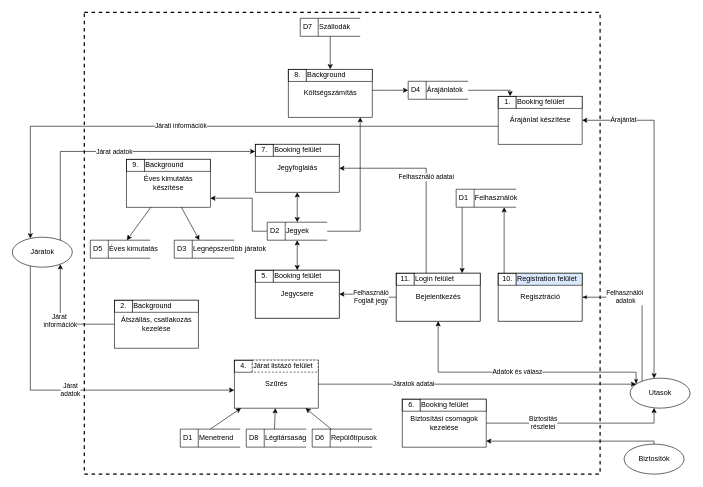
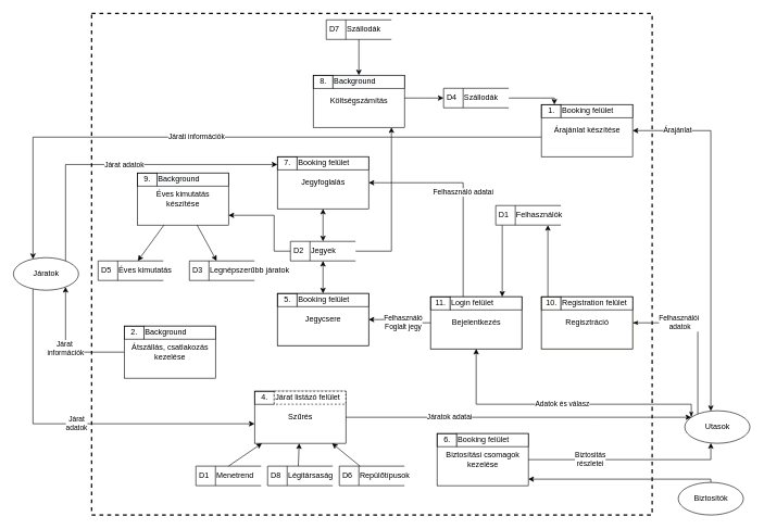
  <mxCell id="0" />
  <mxCell id="1" parent="0" />
  <mxCell id="2" value="" style="rounded=0;whiteSpace=wrap;html=1;strokeColor=#000000;gradientColor=#ffffff;fillColor=none;dashed=1;strokeWidth=2;" parent="1" vertex="1"><mxGeometry x="140" y="20" width="860" height="770" as="geometry" /></mxCell>
  <mxCell id="3" value="" style="group" parent="1" vertex="1" connectable="0"><mxGeometry x="830" y="160" width="140" height="80" as="geometry" /></mxCell>
  <mxCell id="4" value="" style="html=1;dashed=0;whitespace=wrap;rounded=0;sketch=0;strokeColor=#000000;align=left;" parent="3" vertex="1"><mxGeometry width="140" height="80" as="geometry" /></mxCell>
  <mxCell id="5" value="1." style="text;html=1;resizable=0;autosize=1;align=center;verticalAlign=middle;points=[];fillColor=none;rounded=0;sketch=0;strokeColor=#000000;" parent="3" vertex="1"><mxGeometry width="30" height="20" as="geometry" /></mxCell>
  <mxCell id="6" value="Árajánlat készítése" style="text;html=1;resizable=0;autosize=1;align=center;verticalAlign=middle;points=[];fillColor=none;strokeColor=none;rounded=0;sketch=0;" parent="3" vertex="1"><mxGeometry x="10" y="30" width="120" height="20" as="geometry" /></mxCell>
  <mxCell id="7" value="Booking felület" style="rounded=0;whiteSpace=wrap;html=1;sketch=0;strokeColor=#000000;align=left;" parent="3" vertex="1"><mxGeometry x="30.0" width="110" height="20" as="geometry" /></mxCell>
  <mxCell id="8" value="" style="group" parent="1" vertex="1" connectable="0"><mxGeometry x="190" y="500" width="140" height="80" as="geometry" /></mxCell>
  <mxCell id="9" value="" style="html=1;dashed=0;whitespace=wrap;rounded=0;sketch=0;strokeColor=#000000;align=left;" parent="8" vertex="1"><mxGeometry width="140" height="80" as="geometry" /></mxCell>
  <mxCell id="10" value="2." style="text;html=1;resizable=0;autosize=1;align=center;verticalAlign=middle;points=[];fillColor=none;rounded=0;sketch=0;strokeColor=#000000;" parent="8" vertex="1"><mxGeometry width="30" height="20" as="geometry" /></mxCell>
  <mxCell id="11" value="Átszállás, csatlakozás&lt;br&gt;kezelése" style="text;html=1;resizable=0;autosize=1;align=center;verticalAlign=middle;points=[];fillColor=none;strokeColor=none;rounded=0;sketch=0;" parent="8" vertex="1"><mxGeometry x="5" y="25" width="130" height="30" as="geometry" /></mxCell>
  <mxCell id="12" value="" style="rounded=0;whiteSpace=wrap;html=1;sketch=0;strokeColor=#000000;align=left;" parent="8" vertex="1"><mxGeometry x="30" y="20" width="110" as="geometry" /></mxCell>
  <mxCell id="13" value="&#10;&#10;&lt;span style=&quot;color: rgb(0, 0, 0); font-family: helvetica; font-size: 12px; font-style: normal; font-weight: 400; letter-spacing: normal; text-align: center; text-indent: 0px; text-transform: none; word-spacing: 0px; background-color: rgb(248, 249, 250); display: inline; float: none;&quot;&gt;Background&lt;/span&gt;&#10;&#10;" style="rounded=0;whiteSpace=wrap;html=1;sketch=0;strokeColor=#000000;align=left;" parent="8" vertex="1"><mxGeometry x="30" width="110" height="20" as="geometry" /></mxCell>
  <mxCell id="14" value="" style="group" parent="1" vertex="1" connectable="0"><mxGeometry x="390" y="600" width="140" height="80" as="geometry" /></mxCell>
  <mxCell id="15" value="" style="html=1;dashed=0;whitespace=wrap;rounded=0;sketch=0;strokeColor=#000000;align=left;" parent="14" vertex="1"><mxGeometry width="140" height="80" as="geometry" /></mxCell>
  <mxCell id="16" value="4." style="text;html=1;resizable=0;autosize=1;align=center;verticalAlign=middle;points=[];fillColor=none;rounded=0;sketch=0;strokeColor=#000000;" parent="14" vertex="1"><mxGeometry width="30" height="20" as="geometry" /></mxCell>
  <mxCell id="17" value="Szűrés" style="text;html=1;resizable=0;autosize=1;align=center;verticalAlign=middle;points=[];fillColor=none;strokeColor=none;rounded=0;sketch=0;" parent="14" vertex="1"><mxGeometry x="45" y="30" width="50" height="20" as="geometry" /></mxCell>
  <mxCell id="18" value="Járat listázó felület" style="rounded=0;whiteSpace=wrap;html=1;sketch=0;strokeColor=#000000;align=left;dashed=1;" parent="14" vertex="1"><mxGeometry x="30.0" width="110" height="20" as="geometry" /></mxCell>
  <mxCell id="19" value="B" style="group;fillColor=#f5f5f5;fontColor=#333333;strokeColor=#666666;" parent="1" vertex="1" connectable="0"><mxGeometry x="425" y="450" width="140" height="80" as="geometry" /></mxCell>
  <mxCell id="20" value="" style="html=1;dashed=0;whitespace=wrap;rounded=0;sketch=0;strokeColor=#000000;align=left;" parent="19" vertex="1"><mxGeometry width="140" height="80" as="geometry" /></mxCell>
  <mxCell id="21" value="5." style="text;html=1;resizable=0;autosize=1;align=center;verticalAlign=middle;points=[];fillColor=none;rounded=0;sketch=0;strokeColor=#000000;" parent="19" vertex="1"><mxGeometry width="30" height="20" as="geometry" /></mxCell>
  <mxCell id="22" value="Jegycsere" style="text;html=1;resizable=0;autosize=1;align=center;verticalAlign=middle;points=[];fillColor=none;strokeColor=none;rounded=0;sketch=0;" parent="19" vertex="1"><mxGeometry x="35" y="30" width="70" height="20" as="geometry" /></mxCell>
  <mxCell id="23" value="Booking felület" style="rounded=0;whiteSpace=wrap;html=1;sketch=0;strokeColor=#000000;align=left;" parent="19" vertex="1"><mxGeometry x="30.0" width="110" height="20" as="geometry" /></mxCell>
  <mxCell id="24" value="" style="group" parent="1" vertex="1" connectable="0"><mxGeometry x="670" y="665" width="140" height="80" as="geometry" /></mxCell>
  <mxCell id="25" value="" style="html=1;dashed=0;whitespace=wrap;rounded=0;sketch=0;strokeColor=#000000;align=left;" parent="24" vertex="1"><mxGeometry width="140" height="80" as="geometry" /></mxCell>
  <mxCell id="26" value="6." style="text;html=1;resizable=0;autosize=1;align=center;verticalAlign=middle;points=[];fillColor=none;rounded=0;sketch=0;strokeColor=#000000;" parent="24" vertex="1"><mxGeometry width="30" height="20" as="geometry" /></mxCell>
  <mxCell id="27" value="Biztosítási csomagok&lt;br&gt;kezelése" style="text;html=1;resizable=0;autosize=1;align=center;verticalAlign=middle;points=[];fillColor=none;strokeColor=none;rounded=0;sketch=0;" parent="24" vertex="1"><mxGeometry x="5" y="25" width="130" height="30" as="geometry" /></mxCell>
  <mxCell id="28" value="Booking felület" style="rounded=0;whiteSpace=wrap;html=1;sketch=0;strokeColor=#000000;align=left;" parent="24" vertex="1"><mxGeometry x="30.0" width="110" height="20" as="geometry" /></mxCell>
  <mxCell id="29" value="" style="group" parent="1" vertex="1" connectable="0"><mxGeometry x="425" y="240" width="140" height="80" as="geometry" /></mxCell>
  <mxCell id="30" value="" style="html=1;dashed=0;whitespace=wrap;rounded=0;sketch=0;strokeColor=#000000;align=left;" parent="29" vertex="1"><mxGeometry width="140" height="80" as="geometry" /></mxCell>
  <mxCell id="31" value="7." style="text;html=1;resizable=0;autosize=1;align=center;verticalAlign=middle;points=[];fillColor=none;rounded=0;sketch=0;strokeColor=#000000;" parent="29" vertex="1"><mxGeometry width="30" height="20" as="geometry" /></mxCell>
  <mxCell id="32" value="Jegyfoglalás" style="text;html=1;resizable=0;autosize=1;align=center;verticalAlign=middle;points=[];fillColor=none;strokeColor=none;rounded=0;sketch=0;" parent="29" vertex="1"><mxGeometry x="30" y="30" width="80" height="20" as="geometry" /></mxCell>
  <mxCell id="33" value="Booking felület" style="rounded=0;whiteSpace=wrap;html=1;sketch=0;strokeColor=#000000;align=left;" parent="29" vertex="1"><mxGeometry x="30.0" width="110" height="20" as="geometry" /></mxCell>
  <mxCell id="34" value="D1&lt;span style=&quot;white-space: pre&quot;&gt;&#09;&lt;/span&gt;Menetrend&lt;span style=&quot;white-space: pre&quot;&gt;&#09;&lt;/span&gt;" style="html=1;dashed=0;whitespace=wrap;shape=mxgraph.dfd.dataStoreID;align=left;spacingLeft=3;points=[[0,0],[0.5,0],[1,0],[0,0.5],[1,0.5],[0,1],[0.5,1],[1,1]];" parent="1" vertex="1"><mxGeometry x="300" y="715" width="100" height="30" as="geometry" /></mxCell>
  <mxCell id="35" value="D2&lt;span style=&quot;white-space: pre&quot;&gt;&#09;&lt;/span&gt;Jegyek" style="html=1;dashed=0;whitespace=wrap;shape=mxgraph.dfd.dataStoreID;align=left;spacingLeft=3;points=[[0,0],[0.5,0],[1,0],[0,0.5],[1,0.5],[0,1],[0.5,1],[1,1]];" parent="1" vertex="1"><mxGeometry x="445" y="370" width="100" height="30" as="geometry" /></mxCell>
  <mxCell id="36" value="D3&lt;span style=&quot;white-space: pre&quot;&gt;&#09;&lt;/span&gt;Legnépszerűbb járatok" style="html=1;dashed=0;whitespace=wrap;shape=mxgraph.dfd.dataStoreID;align=left;spacingLeft=3;points=[[0,0],[0.5,0],[1,0],[0,0.5],[1,0.5],[0,1],[0.5,1],[1,1]];" parent="1" vertex="1"><mxGeometry x="290" y="400" width="100" height="30" as="geometry" /></mxCell>
- <mxCell id="37" value="D4&lt;span style=&quot;white-space: pre&quot;&gt;&#09;&lt;/span&gt;Árajánlatok" style="html=1;dashed=0;whitespace=wrap;shape=mxgraph.dfd.dataStoreID;align=left;spacingLeft=3;points=[[0,0],[0.5,0],[1,0],[0,0.5],[1,0.5],[0,1],[0.5,1],[1,1]];" parent="1" vertex="1"><mxGeometry x="680" y="135" width="100" height="30" as="geometry" /></mxCell>
+ <mxCell id="37" value="D4&lt;span style=&quot;white-space: pre&quot;&gt;&#09;&lt;/span&gt;Szállodák" style="html=1;dashed=0;whitespace=wrap;shape=mxgraph.dfd.dataStoreID;align=left;spacingLeft=3;points=[[0,0],[0.5,0],[1,0],[0,0.5],[1,0.5],[0,1],[0.5,1],[1,1]];" parent="1" vertex="1"><mxGeometry x="680" y="135" width="100" height="30" as="geometry" /></mxCell>
  <mxCell id="38" value="D5&lt;span style=&quot;white-space: pre&quot;&gt;&#09;&lt;/span&gt;Éves kimutatás" style="html=1;dashed=0;whitespace=wrap;shape=mxgraph.dfd.dataStoreID;align=left;spacingLeft=3;points=[[0,0],[0.5,0],[1,0],[0,0.5],[1,0.5],[0,1],[0.5,1],[1,1]];" parent="1" vertex="1"><mxGeometry x="150" y="400" width="100" height="30" as="geometry" /></mxCell>
  <mxCell id="39" value="D6&lt;span style=&quot;white-space: pre&quot;&gt;&#09;&lt;/span&gt;Repülőtípusok" style="html=1;dashed=0;whitespace=wrap;shape=mxgraph.dfd.dataStoreID;align=left;spacingLeft=3;points=[[0,0],[0.5,0],[1,0],[0,0.5],[1,0.5],[0,1],[0.5,1],[1,1]];" parent="1" vertex="1"><mxGeometry x="520" y="715" width="100" height="30" as="geometry" /></mxCell>
  <mxCell id="40" value="D7&lt;span style=&quot;white-space: pre&quot;&gt;&#09;&lt;/span&gt;Szállodák" style="html=1;dashed=0;whitespace=wrap;shape=mxgraph.dfd.dataStoreID;align=left;spacingLeft=3;points=[[0,0],[0.5,0],[1,0],[0,0.5],[1,0.5],[0,1],[0.5,1],[1,1]];" parent="1" vertex="1"><mxGeometry x="500" y="30" width="100" height="30" as="geometry" /></mxCell>
  <mxCell id="41" value="Utasok" style="shape=ellipse;html=1;dashed=0;whitespace=wrap;perimeter=ellipsePerimeter;" parent="1" vertex="1"><mxGeometry x="1050" y="630" width="100" height="50" as="geometry" /></mxCell>
  <mxCell id="42" value="Járatok" style="shape=ellipse;html=1;dashed=0;whitespace=wrap;perimeter=ellipsePerimeter;" parent="1" vertex="1"><mxGeometry x="20" y="395" width="100" height="50" as="geometry" /></mxCell>
  <mxCell id="43" value="D8&lt;span style=&quot;white-space: pre&quot;&gt;&#09;&lt;/span&gt;Légitársaság" style="html=1;dashed=0;whitespace=wrap;shape=mxgraph.dfd.dataStoreID;align=left;spacingLeft=3;points=[[0,0],[0.5,0],[1,0],[0,0.5],[1,0.5],[0,1],[0.5,1],[1,1]];" parent="1" vertex="1"><mxGeometry x="410" y="715" width="100" height="30" as="geometry" /></mxCell>
  <mxCell id="44" value="Biztosítók" style="shape=ellipse;html=1;dashed=0;whitespace=wrap;perimeter=ellipsePerimeter;" parent="1" vertex="1"><mxGeometry x="1040" y="740" width="100" height="50" as="geometry" /></mxCell>
  <mxCell id="45" value="" style="endArrow=classic;html=1;rounded=0;edgeStyle=orthogonalEdgeStyle;" parent="1" source="44" target="25" edge="1"><mxGeometry width="50" height="50" relative="1" as="geometry"><mxPoint x="820" y="665" as="sourcePoint" /><mxPoint x="680" y="695" as="targetPoint" /><Array as="points"><mxPoint x="1090" y="735" /></Array></mxGeometry></mxCell>
  <mxCell id="46" value="Biztositás&lt;br&gt;részletei" style="endArrow=classic;html=1;rounded=0;edgeStyle=orthogonalEdgeStyle;" parent="1" source="25" target="41" edge="1"><mxGeometry x="-0.375" width="50" height="50" relative="1" as="geometry"><mxPoint x="730" y="785" as="sourcePoint" /><mxPoint x="980" y="675" as="targetPoint" /><Array as="points"><mxPoint x="1090" y="705" /></Array><mxPoint as="offset" /></mxGeometry></mxCell>
  <mxCell id="47" value="" style="html=1;dashed=0;whitespace=wrap;rounded=0;sketch=0;strokeColor=#000000;align=left;" parent="1" vertex="1"><mxGeometry x="480" y="115" width="140" height="80" as="geometry" /></mxCell>
  <mxCell id="48" value="8." style="text;html=1;resizable=0;autosize=1;align=center;verticalAlign=middle;points=[];fillColor=none;rounded=0;sketch=0;strokeColor=#000000;" parent="1" vertex="1"><mxGeometry x="480" y="115" width="30" height="20" as="geometry" /></mxCell>
  <mxCell id="49" value="Költségszámítás" style="text;html=1;resizable=0;autosize=1;align=center;verticalAlign=middle;points=[];fillColor=none;strokeColor=none;rounded=0;sketch=0;" parent="1" vertex="1"><mxGeometry x="500" y="145" width="100" height="20" as="geometry" /></mxCell>
  <mxCell id="50" value="&#10;&#10;&lt;span style=&quot;color: rgb(0, 0, 0); font-family: helvetica; font-size: 12px; font-style: normal; font-weight: 400; letter-spacing: normal; text-align: center; text-indent: 0px; text-transform: none; word-spacing: 0px; background-color: rgb(248, 249, 250); display: inline; float: none;&quot;&gt;Background&lt;/span&gt;&#10;&#10;" style="rounded=0;whiteSpace=wrap;html=1;sketch=0;strokeColor=#000000;align=left;" parent="1" vertex="1"><mxGeometry x="510" y="115" width="110" height="20" as="geometry" /></mxCell>
  <mxCell id="51" value="" style="endArrow=classic;startArrow=classic;html=1;rounded=0;edgeStyle=orthogonalEdgeStyle;" parent="1" source="35" target="30" edge="1"><mxGeometry x="-1" y="-582" width="50" height="50" relative="1" as="geometry"><mxPoint x="410" y="580" as="sourcePoint" /><mxPoint x="460" y="530" as="targetPoint" /><mxPoint x="-32" y="190" as="offset" /></mxGeometry></mxCell>
  <mxCell id="52" value="" style="endArrow=classic;startArrow=classic;html=1;rounded=0;" parent="1" source="20" target="35" edge="1"><mxGeometry width="50" height="50" relative="1" as="geometry"><mxPoint x="480" y="650" as="sourcePoint" /><mxPoint x="560" y="590" as="targetPoint" /></mxGeometry></mxCell>
  <mxCell id="53" value="Járat adatok" style="endArrow=none;html=1;rounded=0;edgeStyle=orthogonalEdgeStyle;endFill=0;startArrow=classic;startFill=1;" parent="1" source="30" target="42" edge="1"><mxGeometry x="-0.006" width="50" height="50" relative="1" as="geometry"><mxPoint x="500" y="577" as="sourcePoint" /><mxPoint x="260" y="510" as="targetPoint" /><Array as="points"><mxPoint x="100" y="252" /></Array><mxPoint as="offset" /></mxGeometry></mxCell>
  <mxCell id="54" value="Járati információk" style="endArrow=classic;html=1;rounded=0;edgeStyle=orthogonalEdgeStyle;" parent="1" source="4" target="42" edge="1"><mxGeometry x="0.096" width="50" height="50" relative="1" as="geometry"><mxPoint x="120" y="550" as="sourcePoint" /><mxPoint x="170" y="500" as="targetPoint" /><Array as="points"><mxPoint x="50" y="210" /></Array><mxPoint x="1" as="offset" /></mxGeometry></mxCell>
  <mxCell id="55" value="Járat&amp;nbsp;&lt;br&gt;információk" style="endArrow=classic;html=1;rounded=0;edgeStyle=orthogonalEdgeStyle;" parent="1" source="9" target="42" edge="1"><mxGeometry width="50" height="50" relative="1" as="geometry"><mxPoint x="0" y="550" as="sourcePoint" /><mxPoint x="80" y="510" as="targetPoint" /><Array as="points"><mxPoint x="100" y="540" /></Array></mxGeometry></mxCell>
  <mxCell id="56" value="" style="endArrow=classic;html=1;rounded=0;edgeStyle=orthogonalEdgeStyle;" parent="1" source="47" target="37" edge="1"><mxGeometry width="50" height="50" relative="1" as="geometry"><mxPoint x="485" y="36" as="sourcePoint" /><mxPoint x="485" y="35" as="targetPoint" /><Array as="points"><mxPoint x="640" y="150" /><mxPoint x="640" y="150" /></Array></mxGeometry></mxCell>
  <mxCell id="57" value="" style="endArrow=classic;html=1;rounded=0;edgeStyle=orthogonalEdgeStyle;" parent="1" source="40" target="47" edge="1"><mxGeometry width="50" height="50" relative="1" as="geometry"><mxPoint x="529" y="75" as="sourcePoint" /><mxPoint x="545" y="120" as="targetPoint" /></mxGeometry></mxCell>
  <mxCell id="58" value="Background" style="group" parent="1" vertex="1" connectable="0"><mxGeometry x="210" y="265" width="140" height="80" as="geometry" /></mxCell>
  <mxCell id="59" value="" style="html=1;dashed=0;whitespace=wrap;rounded=0;sketch=0;strokeColor=#000000;align=left;" parent="58" vertex="1"><mxGeometry width="140" height="80" as="geometry" /></mxCell>
  <mxCell id="60" value="9." style="text;html=1;resizable=0;autosize=1;align=center;verticalAlign=middle;points=[];fillColor=none;rounded=0;sketch=0;strokeColor=#000000;" parent="58" vertex="1"><mxGeometry width="30" height="20" as="geometry" /></mxCell>
  <mxCell id="61" value="Éves kimutatás&lt;br&gt;készítése" style="text;html=1;resizable=0;autosize=1;align=center;verticalAlign=middle;points=[];fillColor=none;strokeColor=none;rounded=0;sketch=0;" parent="58" vertex="1"><mxGeometry x="20" y="25" width="100" height="30" as="geometry" /></mxCell>
  <mxCell id="62" value="&#10;&#10;&lt;span style=&quot;color: rgb(0, 0, 0); font-family: helvetica; font-size: 12px; font-style: normal; font-weight: 400; letter-spacing: normal; text-align: center; text-indent: 0px; text-transform: none; word-spacing: 0px; background-color: rgb(248, 249, 250); display: inline; float: none;&quot;&gt;Background&lt;/span&gt;&#10;&#10;" style="rounded=0;whiteSpace=wrap;html=1;sketch=0;strokeColor=#000000;align=left;" parent="58" vertex="1"><mxGeometry x="30.0" width="110" height="20" as="geometry" /></mxCell>
  <mxCell id="63" value="" style="endArrow=classic;html=1;rounded=0;edgeStyle=orthogonalEdgeStyle;" parent="1" source="35" target="59" edge="1"><mxGeometry width="50" height="50" relative="1" as="geometry"><mxPoint x="560" y="450" as="sourcePoint" /><mxPoint x="550" y="360" as="targetPoint" /><Array as="points"><mxPoint x="420" y="385" /><mxPoint x="420" y="330" /></Array></mxGeometry></mxCell>
  <mxCell id="64" value="" style="endArrow=classic;html=1;rounded=0;" parent="1" source="59" target="38" edge="1"><mxGeometry x="0.636" y="16" width="50" height="50" relative="1" as="geometry"><mxPoint x="-120" y="455" as="sourcePoint" /><mxPoint x="366" y="240" as="targetPoint" /><mxPoint as="offset" /></mxGeometry></mxCell>
  <mxCell id="65" value="" style="endArrow=classic;html=1;rounded=0;" parent="1" source="59" target="36" edge="1"><mxGeometry width="50" height="50" relative="1" as="geometry"><mxPoint x="380" y="360" as="sourcePoint" /><mxPoint x="260" y="350" as="targetPoint" /></mxGeometry></mxCell>
  <mxCell id="66" value="" style="endArrow=classic;html=1;rounded=0;exitX=0.471;exitY=-0.007;exitDx=0;exitDy=0;exitPerimeter=0;" parent="1" source="43" target="15" edge="1"><mxGeometry width="50" height="50" relative="1" as="geometry"><mxPoint x="137" y="705" as="sourcePoint" /><mxPoint x="200" y="675" as="targetPoint" /></mxGeometry></mxCell>
  <mxCell id="67" value="" style="endArrow=classic;html=1;rounded=0;" parent="1" source="39" target="15" edge="1"><mxGeometry width="50" height="50" relative="1" as="geometry"><mxPoint x="250" y="695" as="sourcePoint" /><mxPoint x="290" y="665" as="targetPoint" /></mxGeometry></mxCell>
  <mxCell id="68" value="" style="endArrow=classic;html=1;rounded=0;edgeStyle=orthogonalEdgeStyle;" parent="1" source="35" target="47" edge="1"><mxGeometry width="50" height="50" relative="1" as="geometry"><mxPoint x="600" y="230" as="sourcePoint" /><mxPoint x="570" y="250" as="targetPoint" /><Array as="points"><mxPoint x="600" y="385" /></Array></mxGeometry></mxCell>
  <mxCell id="69" value="" style="endArrow=classic;html=1;rounded=0;edgeStyle=orthogonalEdgeStyle;" parent="1" source="37" target="4" edge="1"><mxGeometry x="-0.006" width="50" height="50" relative="1" as="geometry"><mxPoint x="770" y="250" as="sourcePoint" /><mxPoint x="820" y="190" as="targetPoint" /><Array as="points"><mxPoint x="850" y="150" /></Array><mxPoint as="offset" /></mxGeometry></mxCell>
  <mxCell id="70" value="Árajánlat" style="endArrow=classic;html=1;rounded=0;startArrow=classic;startFill=1;edgeStyle=orthogonalEdgeStyle;" parent="1" source="41" target="4" edge="1"><mxGeometry x="0.75" width="50" height="50" relative="1" as="geometry"><mxPoint x="780" y="620" as="sourcePoint" /><mxPoint x="831.88" y="400.24" as="targetPoint" /><Array as="points"><mxPoint x="1090" y="200" /></Array><mxPoint as="offset" /></mxGeometry></mxCell>
  <mxCell id="71" value="" style="endArrow=classic;html=1;rounded=0;exitX=0.5;exitY=0;exitDx=0;exitDy=0;" parent="1" source="34" target="15" edge="1"><mxGeometry width="50" height="50" relative="1" as="geometry"><mxPoint x="50" y="725" as="sourcePoint" /><mxPoint x="50" y="515" as="targetPoint" /></mxGeometry></mxCell>
  <mxCell id="72" value="" style="endArrow=classic;html=1;rounded=0;edgeStyle=orthogonalEdgeStyle;" parent="1" source="15" target="41" edge="1"><mxGeometry width="50" height="50" relative="1" as="geometry"><mxPoint x="240" y="575" as="sourcePoint" /><mxPoint x="310" y="545" as="targetPoint" /><Array as="points"><mxPoint x="910" y="640" /><mxPoint x="910" y="640" /></Array></mxGeometry></mxCell>
  <mxCell id="73" value="Járatok adatai" style="edgeLabel;html=1;align=center;verticalAlign=middle;resizable=0;points=[];" parent="72" vertex="1" connectable="0"><mxGeometry x="-0.402" y="1" relative="1" as="geometry"><mxPoint as="offset" /></mxGeometry></mxCell>
  <mxCell id="74" value="Járat&lt;br&gt;adatok" style="endArrow=classic;html=1;rounded=0;edgeStyle=orthogonalEdgeStyle;" parent="1" source="42" target="15" edge="1"><mxGeometry width="50" height="50" relative="1" as="geometry"><mxPoint x="140" y="600" as="sourcePoint" /><mxPoint x="190" y="550" as="targetPoint" /><Array as="points"><mxPoint x="50" y="650" /></Array></mxGeometry></mxCell>
  <mxCell id="75" value="" style="group;fillColor=none;strokeColor=#82b366;" parent="1" vertex="1" connectable="0"><mxGeometry x="830" y="455" width="140" height="80" as="geometry" /></mxCell>
  <mxCell id="76" value="" style="html=1;dashed=0;whitespace=wrap;rounded=0;sketch=0;strokeColor=#000000;align=left;" parent="75" vertex="1"><mxGeometry width="140" height="80" as="geometry" /></mxCell>
  <mxCell id="77" value="10." style="text;html=1;resizable=0;autosize=1;align=center;verticalAlign=middle;points=[];fillColor=none;rounded=0;sketch=0;strokeColor=#000000;" parent="75" vertex="1"><mxGeometry width="30" height="20" as="geometry" /></mxCell>
  <mxCell id="78" value="Regisztráció" style="text;html=1;resizable=0;autosize=1;align=center;verticalAlign=middle;points=[];fillColor=none;strokeColor=none;rounded=0;sketch=0;" parent="75" vertex="1"><mxGeometry x="30" y="30" width="80" height="20" as="geometry" /></mxCell>
- <mxCell id="79" value="Registration felület" style="rounded=0;whiteSpace=wrap;html=1;sketch=0;strokeColor=#000000;align=left;fillColor=#dae8fc;" parent="75" vertex="1"><mxGeometry x="30.0" width="110" height="20" as="geometry" /></mxCell>
+ <mxCell id="79" value="Registration felület" style="rounded=0;whiteSpace=wrap;html=1;sketch=0;strokeColor=#000000;align=left;" parent="75" vertex="1"><mxGeometry x="30.0" width="110" height="20" as="geometry" /></mxCell>
  <mxCell id="80" value="" style="group;fillColor=none;strokeColor=#9673a6;" parent="1" vertex="1" connectable="0"><mxGeometry x="660" y="455" width="140" height="80" as="geometry" /></mxCell>
  <mxCell id="81" value="" style="html=1;dashed=0;whitespace=wrap;rounded=0;sketch=0;strokeColor=#000000;align=left;" parent="80" vertex="1"><mxGeometry width="140" height="80" as="geometry" /></mxCell>
  <mxCell id="82" value="11." style="text;html=1;resizable=0;autosize=1;align=center;verticalAlign=middle;points=[];fillColor=none;rounded=0;sketch=0;strokeColor=#000000;" parent="80" vertex="1"><mxGeometry width="30" height="20" as="geometry" /></mxCell>
  <mxCell id="83" value="Bejelentkezés" style="text;html=1;resizable=0;autosize=1;align=center;verticalAlign=middle;points=[];fillColor=none;strokeColor=none;rounded=0;sketch=0;" parent="80" vertex="1"><mxGeometry x="25" y="30" width="90" height="20" as="geometry" /></mxCell>
  <mxCell id="84" value="Login felület" style="rounded=0;whiteSpace=wrap;html=1;sketch=0;strokeColor=#000000;align=left;" parent="80" vertex="1"><mxGeometry x="30.0" width="110" height="20" as="geometry" /></mxCell>
  <mxCell id="85" value="" style="endArrow=classic;html=1;rounded=0;edgeStyle=orthogonalEdgeStyle;" parent="1" source="76" target="87" edge="1"><mxGeometry x="-0.046" y="-30" width="50" height="50" relative="1" as="geometry"><mxPoint x="950" y="690" as="sourcePoint" /><mxPoint x="1000" y="640" as="targetPoint" /><Array as="points"><mxPoint x="840" y="360" /><mxPoint x="840" y="360" /></Array><mxPoint as="offset" /></mxGeometry></mxCell>
  <mxCell id="86" value="" style="edgeStyle=orthogonalEdgeStyle;rounded=0;orthogonalLoop=1;jettySize=auto;html=1;" parent="1" source="87" target="81" edge="1"><mxGeometry relative="1" as="geometry"><Array as="points"><mxPoint x="770" y="360" /><mxPoint x="770" y="360" /></Array></mxGeometry></mxCell>
  <mxCell id="87" value="D1&lt;span style=&quot;white-space: pre&quot;&gt;&#09;&lt;/span&gt;Felhasználók" style="html=1;dashed=0;whitespace=wrap;shape=mxgraph.dfd.dataStoreID;align=left;spacingLeft=3;points=[[0,0],[0.5,0],[1,0],[0,0.5],[1,0.5],[0,1],[0.5,1],[1,1]];" parent="1" vertex="1"><mxGeometry x="760" y="315" width="100" height="30" as="geometry" /></mxCell>
  <mxCell id="88" value="Adatok és válasz" style="endArrow=classic;html=1;rounded=0;startArrow=classicThin;startFill=1;edgeStyle=orthogonalEdgeStyle;" parent="1" source="41" target="81" edge="1"><mxGeometry width="50" height="50" relative="1" as="geometry"><mxPoint x="620" y="510" as="sourcePoint" /><mxPoint x="810" y="530" as="targetPoint" /><Array as="points"><mxPoint x="1060" y="620" /><mxPoint x="730" y="620" /></Array></mxGeometry></mxCell>
  <mxCell id="89" value="Felhasználó adatai" style="edgeStyle=orthogonalEdgeStyle;rounded=0;orthogonalLoop=1;jettySize=auto;html=1;" parent="1" source="81" target="30" edge="1"><mxGeometry relative="1" as="geometry"><mxPoint x="740" y="460" as="sourcePoint" /><Array as="points"><mxPoint x="710" y="280" /></Array></mxGeometry></mxCell>
  <mxCell id="90" value="Felhasználó&lt;br&gt;Foglalt jegy" style="edgeStyle=orthogonalEdgeStyle;rounded=0;orthogonalLoop=1;jettySize=auto;html=1;" parent="1" source="81" target="20" edge="1"><mxGeometry x="-0.163" relative="1" as="geometry"><Array as="points" /><mxPoint as="offset" /></mxGeometry></mxCell>
  <mxCell id="91" value="Felhasználói&lt;br&gt;&amp;nbsp;adatok" style="edgeStyle=orthogonalEdgeStyle;rounded=0;orthogonalLoop=1;jettySize=auto;html=1;startArrow=classicThin;startFill=1;endArrow=none;endFill=0;" parent="1" source="76" target="41" edge="1"><mxGeometry x="-0.409" relative="1" as="geometry"><Array as="points"><mxPoint x="1070" y="495" /></Array><mxPoint as="offset" /></mxGeometry></mxCell>
